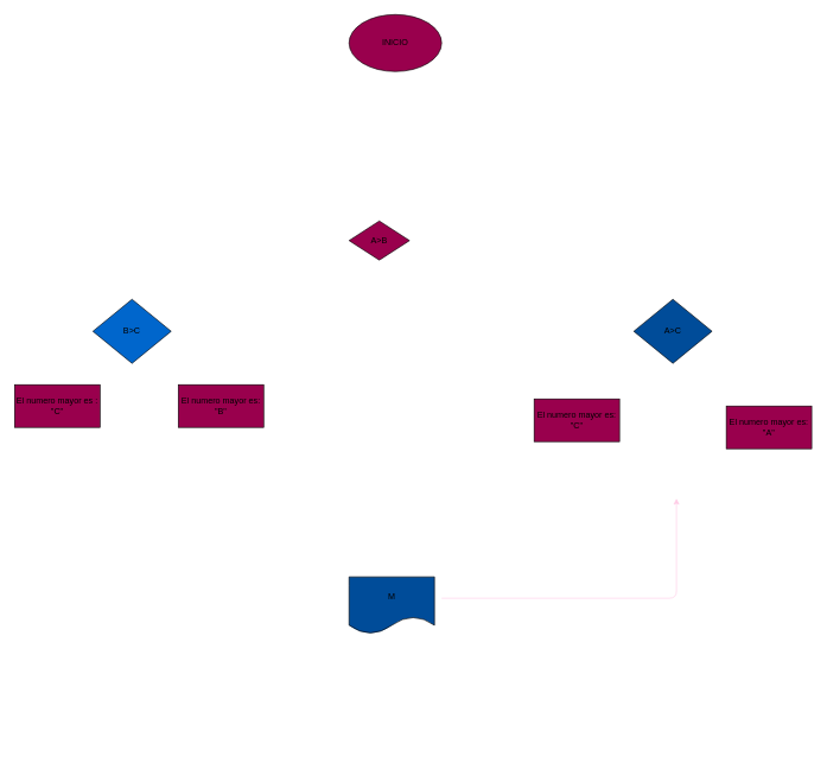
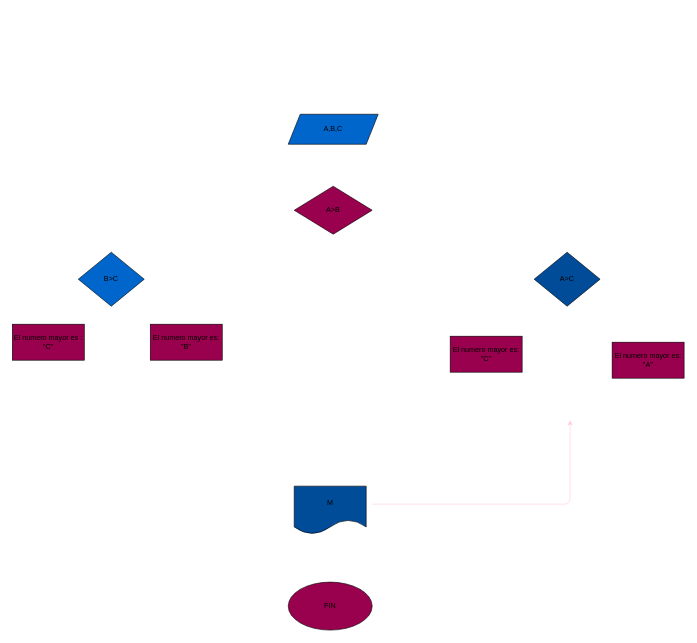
  <mxCell id="0" />
  <mxCell id="1" parent="0" />
- <mxCell id="2" value="INICIO" style="ellipse;whiteSpace=wrap;html=1;fillColor=#99004D;" vertex="1" parent="1"><mxGeometry x="490" y="20" width="130" height="80" as="geometry" /></mxCell>
+ <mxCell id="3" value="A,B,C" style="shape=parallelogram;perimeter=parallelogramPerimeter;whiteSpace=wrap;html=1;fixedSize=1;fillColor=#0066CC;" vertex="1" parent="1"><mxGeometry x="480" y="190" width="150" height="50" as="geometry" /></mxCell>
  <mxCell id="4" style="edgeStyle=none;html=1;exitX=0;exitY=0.5;exitDx=0;exitDy=0;fillColor=#FFFFFF;strokeColor=#FFFFFF;" edge="1" parent="1" source="5"><mxGeometry relative="1" as="geometry"><mxPoint y="410" as="targetPoint" x="190" /><Array as="points"><mxPoint y="350" x="190" /></Array></mxGeometry></mxCell>
- <mxCell id="5" value="A&amp;gt;B" style="rhombus;whiteSpace=wrap;html=1;fillColor=#99004D;" vertex="1" parent="1"><mxGeometry x="490" y="310" width="85" height="55" as="geometry" /></mxCell>
+ <mxCell id="5" value="A&amp;gt;B" style="rhombus;whiteSpace=wrap;html=1;fillColor=#99004D;" vertex="1" parent="1"><mxGeometry x="490" y="310" width="130" height="80" as="geometry" /></mxCell>
  <mxCell id="6" style="edgeStyle=none;html=1;exitX=0;exitY=0.5;exitDx=0;exitDy=0;entryX=0.408;entryY=0.017;entryDx=0;entryDy=0;entryPerimeter=0;strokeColor=#FFFFFF;" edge="1" parent="1" source="8" target="15"><mxGeometry relative="1" as="geometry"><Array as="points"><mxPoint x="69" y="465" /></Array></mxGeometry></mxCell>
  <mxCell id="7" style="edgeStyle=none;html=1;exitX=1;exitY=0.5;exitDx=0;exitDy=0;entryX=0.5;entryY=0;entryDx=0;entryDy=0;strokeColor=#FFFFFF;" edge="1" parent="1" source="8" target="13"><mxGeometry relative="1" as="geometry"><Array as="points"><mxPoint x="310" y="465" /></Array></mxGeometry></mxCell>
  <mxCell id="8" value="B&amp;gt;C" style="rhombus;whiteSpace=wrap;html=1;fillColor=#0066CC;" vertex="1" parent="1"><mxGeometry x="130" y="420" width="110" height="90" as="geometry" /></mxCell>
  <mxCell id="9" value="" style="edgeStyle=none;html=1;strokeColor=#FFFFFF;" edge="1" parent="1" source="11" target="17"><mxGeometry relative="1" as="geometry"><Array as="points"><mxPoint x="810" y="465" /></Array></mxGeometry></mxCell>
  <mxCell id="10" value="" style="edgeStyle=none;html=1;strokeColor=#FFFFFF;" edge="1" parent="1" source="11" target="19"><mxGeometry relative="1" as="geometry"><Array as="points"><mxPoint x="1080" y="465" /></Array></mxGeometry></mxCell>
  <mxCell id="11" value="A&amp;gt;C" style="rhombus;whiteSpace=wrap;html=1;fillColor=#004C99;" vertex="1" parent="1"><mxGeometry x="890" y="420" width="110" height="90" as="geometry" /></mxCell>
  <mxCell id="12" value="" style="edgeStyle=none;html=1;strokeColor=#FFFFFF;" edge="1" parent="1" source="13"><mxGeometry relative="1" as="geometry"><mxPoint x="310" y="670" as="targetPoint" /></mxGeometry></mxCell>
  <mxCell id="13" value="El numero mayor es: &quot;B&quot;" style="whiteSpace=wrap;html=1;fillColor=#99004D;" vertex="1" parent="1"><mxGeometry x="250" y="540" width="120" height="60" as="geometry" /></mxCell>
  <mxCell id="14" style="edgeStyle=none;html=1;exitX=0.5;exitY=1;exitDx=0;exitDy=0;strokeColor=#FFFFFF;" edge="1" parent="1" source="15"><mxGeometry relative="1" as="geometry"><mxPoint x="310" y="670" as="targetPoint" /><Array as="points"><mxPoint x="80" y="670" /></Array></mxGeometry></mxCell>
  <mxCell id="15" value="El numero mayor es : &quot;C&quot;" style="whiteSpace=wrap;html=1;fillColor=#99004D;" vertex="1" parent="1"><mxGeometry x="20" y="540" width="120" height="60" as="geometry" /></mxCell>
  <mxCell id="16" style="edgeStyle=none;html=1;exitX=0.5;exitY=1;exitDx=0;exitDy=0;strokeColor=#FFFFFF;" edge="1" parent="1" source="17"><mxGeometry relative="1" as="geometry"><mxPoint x="1080" y="700" as="targetPoint" /><Array as="points"><mxPoint x="810" y="700" /></Array></mxGeometry></mxCell>
  <mxCell id="17" value="El numero mayor es: &quot;C&quot;" style="whiteSpace=wrap;html=1;fillColor=#99004D;" vertex="1" parent="1"><mxGeometry x="750" y="560" width="120" height="60" as="geometry" /></mxCell>
  <mxCell id="18" style="edgeStyle=none;html=1;exitX=0.5;exitY=1;exitDx=0;exitDy=0;strokeColor=#FFFFFF;fillColor=#FFFFFF;" edge="1" parent="1" source="19"><mxGeometry relative="1" as="geometry"><mxPoint x="1080" y="700" as="targetPoint" /></mxGeometry></mxCell>
  <mxCell id="19" value="El numero mayor es: &quot;A&quot;" style="whiteSpace=wrap;html=1;fillColor=#99004D;" vertex="1" parent="1"><mxGeometry x="1020" y="570" width="120" height="60" as="geometry" /></mxCell>
  <mxCell id="20" style="edgeStyle=none;html=1;exitX=1;exitY=0.5;exitDx=0;exitDy=0;strokeColor=#FFCCE6;" edge="1" parent="1"><mxGeometry relative="1" as="geometry"><mxPoint x="950" y="700" as="targetPoint" /><mxPoint x="620" y="840" as="sourcePoint" /><Array as="points"><mxPoint x="950" y="840" /></Array></mxGeometry></mxCell>
  <mxCell id="21" style="edgeStyle=none;html=1;strokeColor=#FFFFFF;" edge="1" parent="1" source="23"><mxGeometry relative="1" as="geometry"><mxPoint y="670" as="targetPoint" x="190" /><Array as="points"><mxPoint y="850" x="190" /></Array></mxGeometry></mxCell>
  <mxCell id="22" value="" style="edgeStyle=none;html=1;strokeColor=#FFFFFF;" edge="1" parent="1" source="23" target="5"><mxGeometry relative="1" as="geometry" /></mxCell>
  <mxCell id="23" value="M" style="shape=document;whiteSpace=wrap;html=1;boundedLbl=1;fillColor=#004C99;" vertex="1" parent="1"><mxGeometry x="490" y="810" width="120" height="80" as="geometry" /></mxCell>
+ <mxCell id="24" value="FIN" style="ellipse;whiteSpace=wrap;html=1;fillColor=#99004D;" vertex="1" parent="1"><mxGeometry x="480" y="970" width="140" height="80" as="geometry" /></mxCell>
